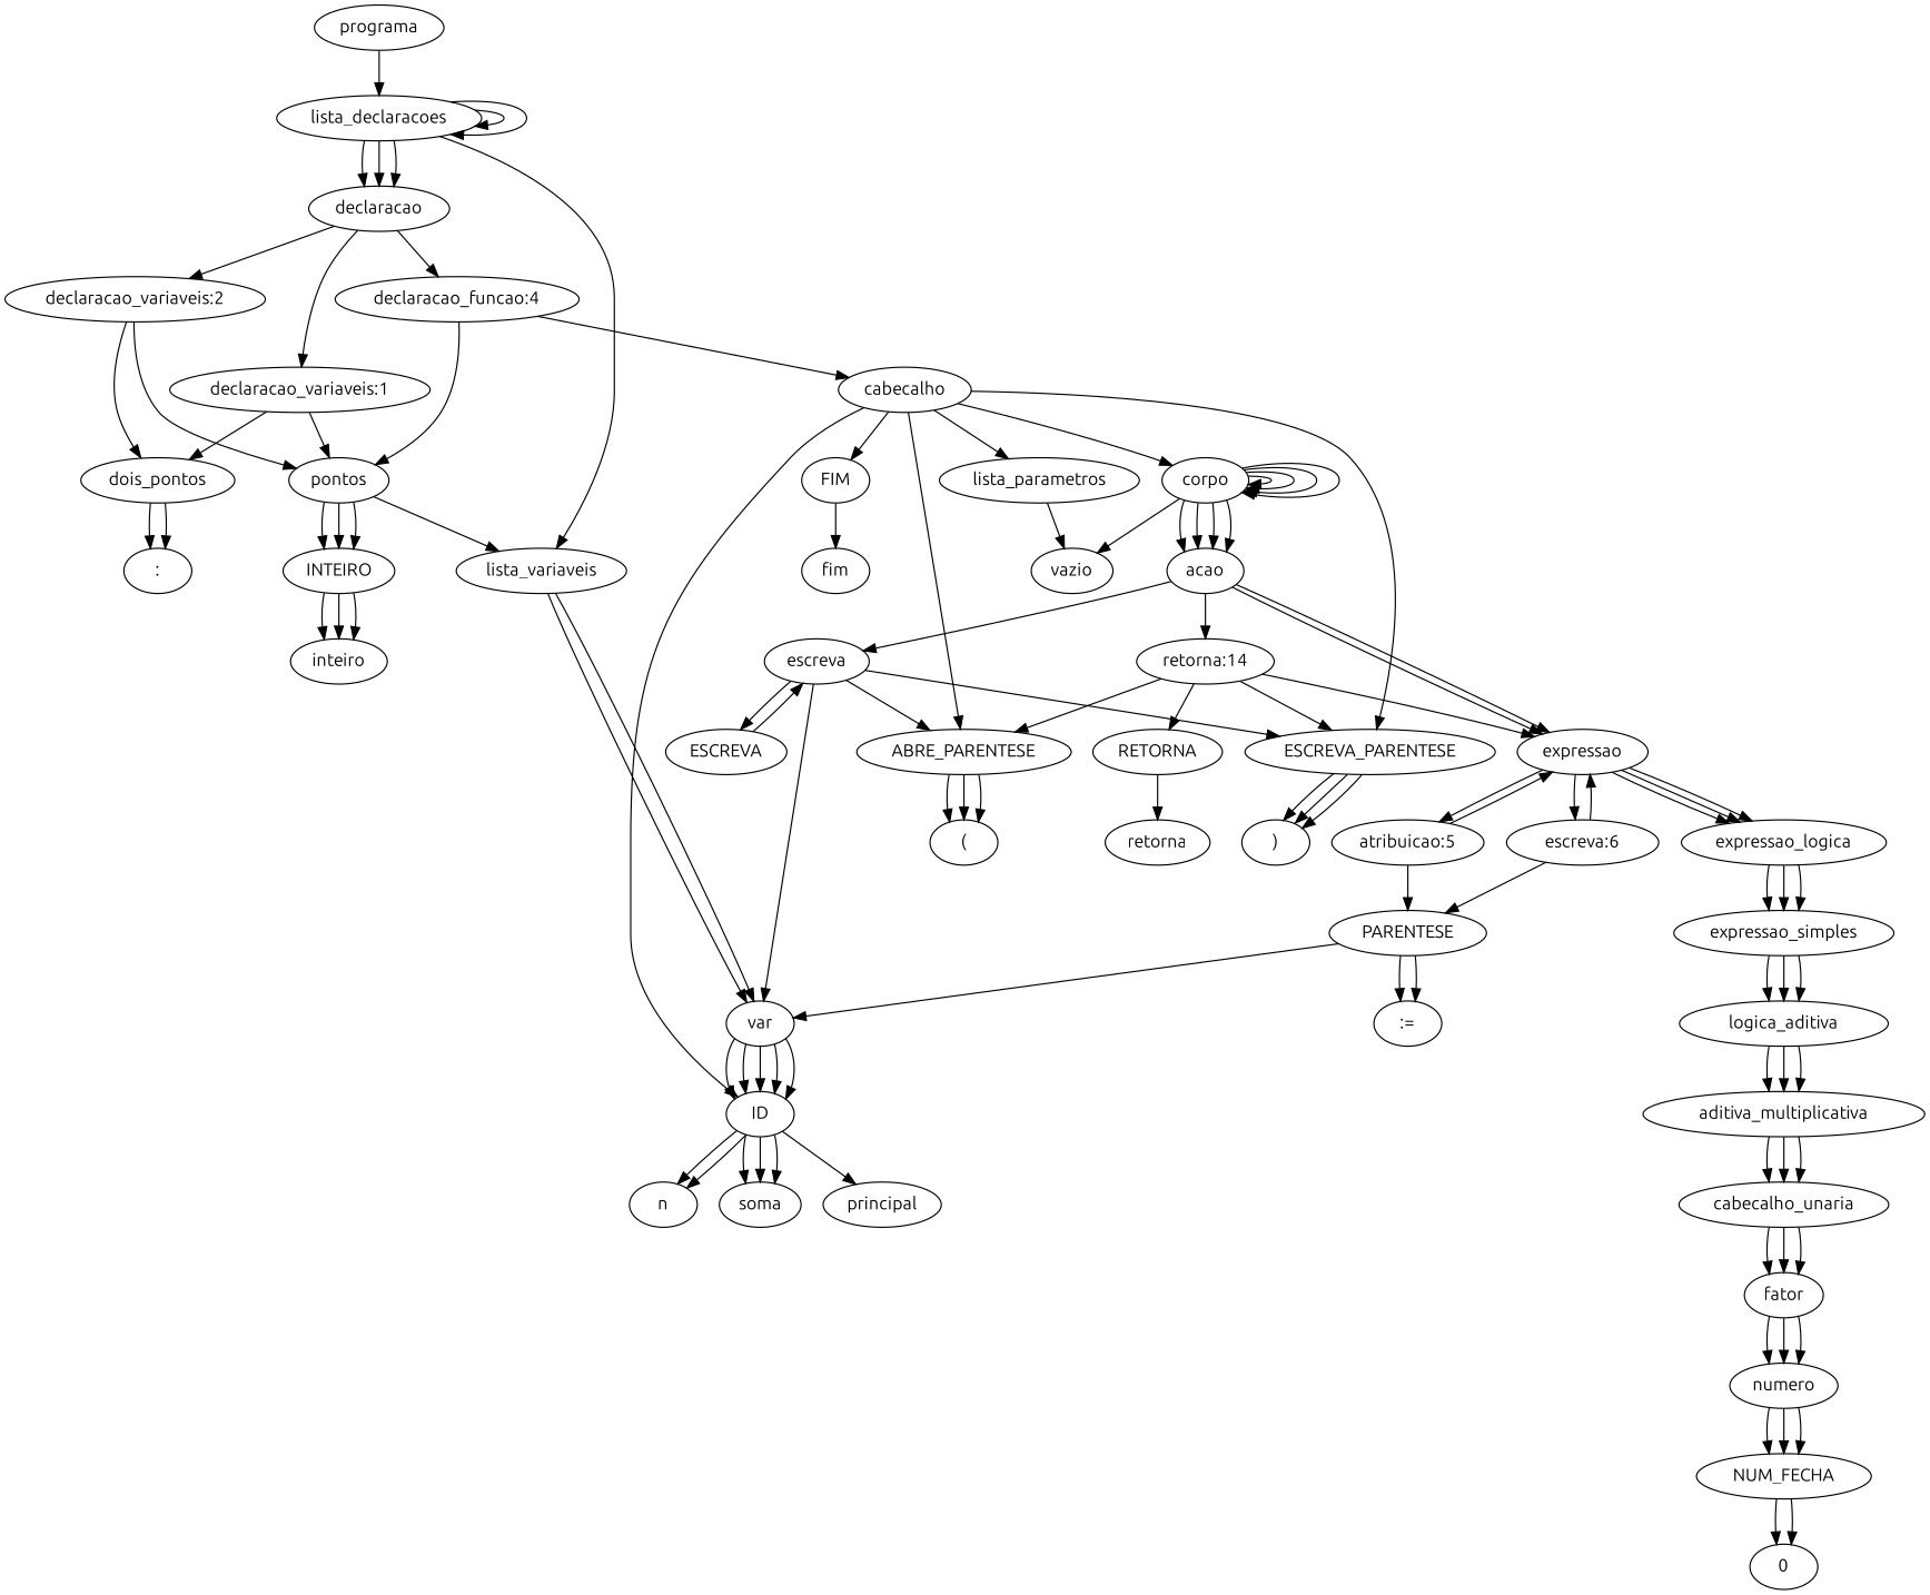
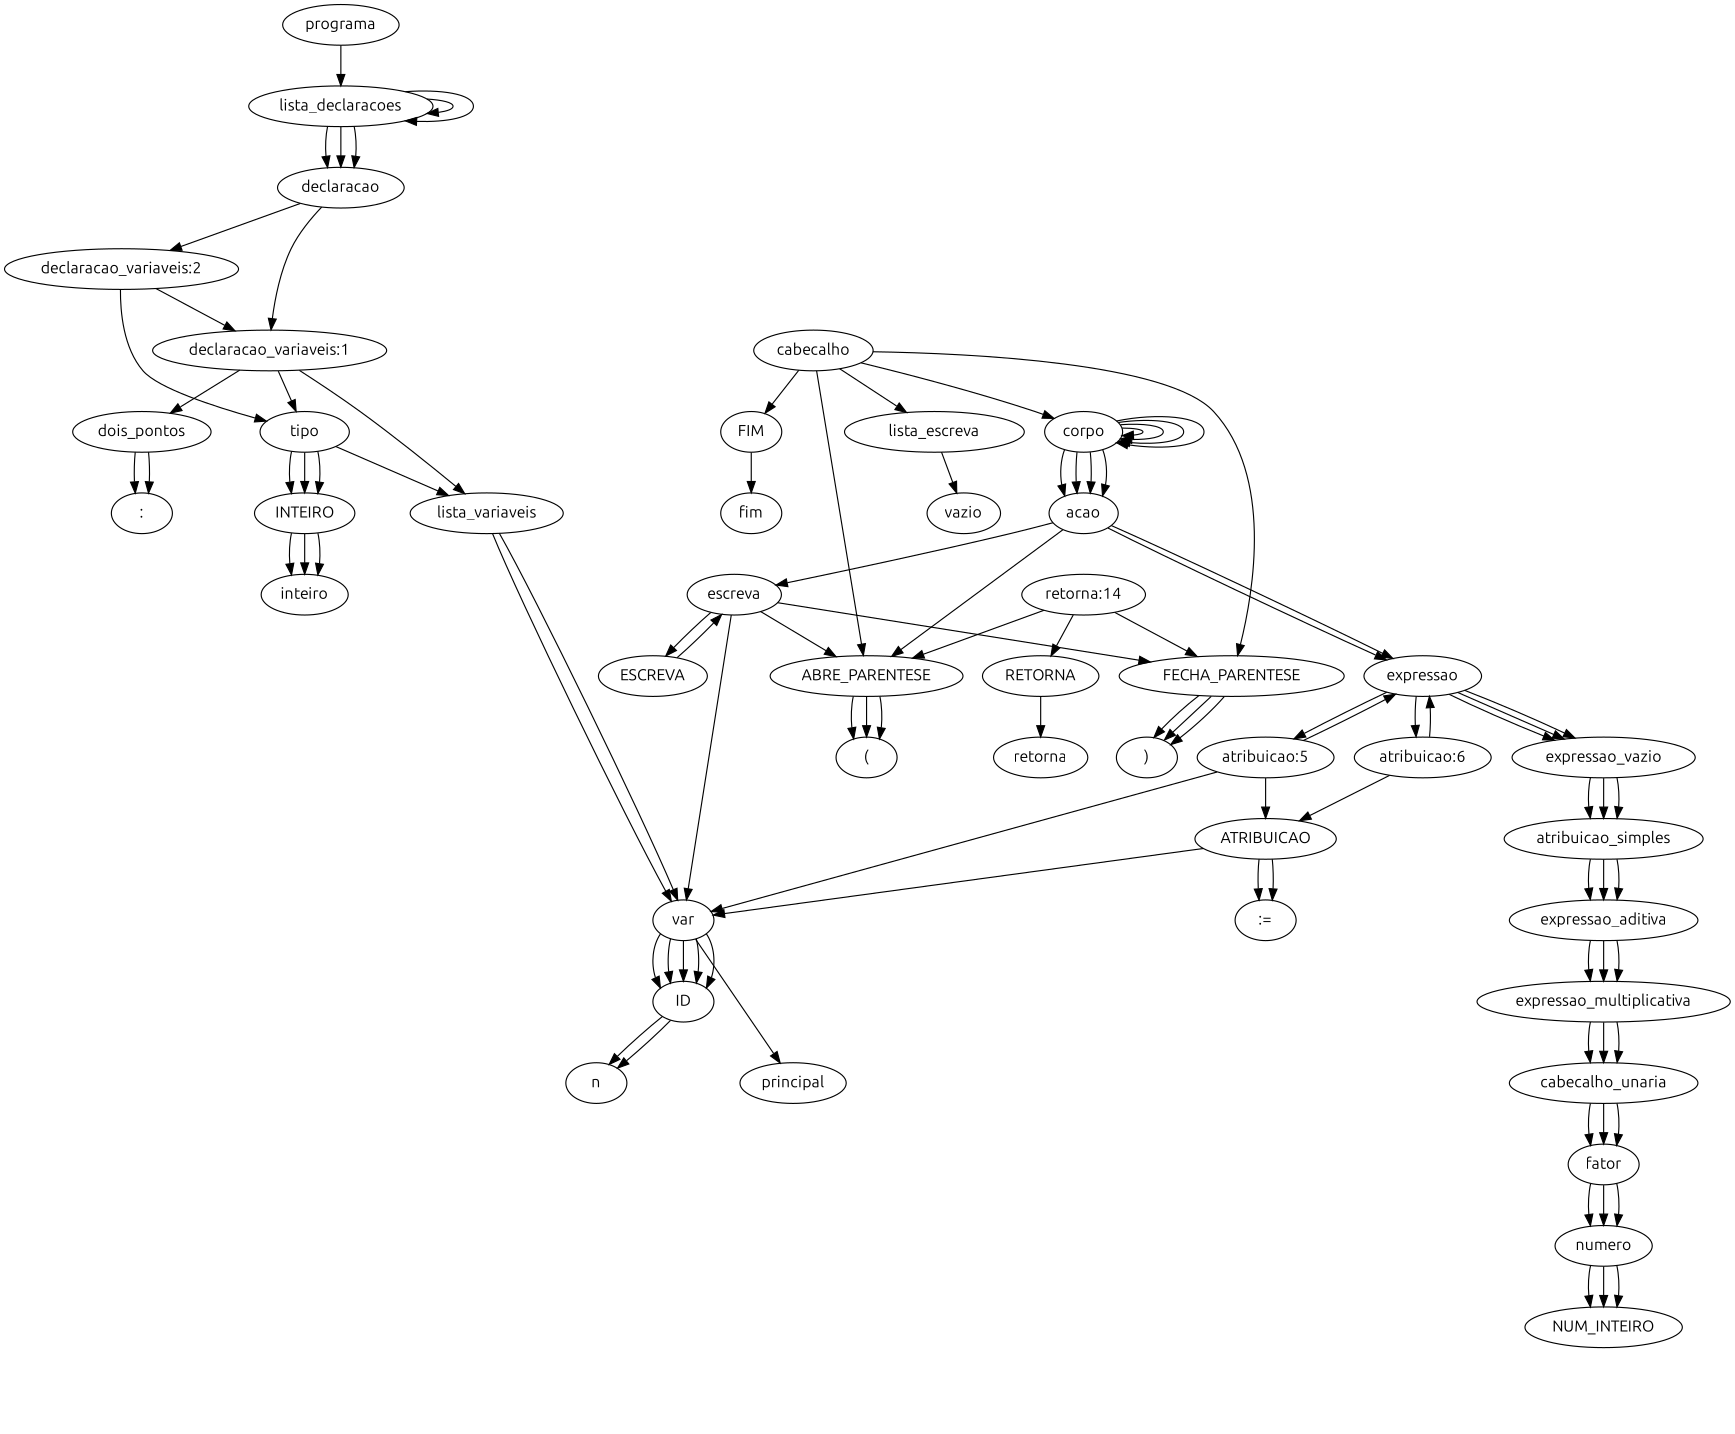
  digraph {
    fontname=Ubuntu
    node [fontname=Ubuntu]
    edge [fontname=Ubuntu]
    programa
    lista_declaracoes
    declaracao
    "declaracao_variaveis:1"
    "declaracao_variaveis:2"
-   "declaracao_funcao:4"
-   tipo [label=pontos]
+   tipo
    dois_pontos
    lista_variaveis
    cabecalho
    INTEIRO
    ":"
    var
    inteiro
    ID
    n
-   soma
    principal
    ABRE_PARENTESE
-   lista_parametros
-   FECHA_PARENTESE [label=ESCREVA_PARENTESE]
+   lista_parametros [label=lista_escreva]
+   FECHA_PARENTESE
    corpo
    FIM
    "("
    vazio
    ")"
    acao
    fim
    expressao
    escreva
    "retorna:14"
    "atribuicao:5"
-   expressao_logica
-   "atribuicao:6" [label="escreva:6"]
+   expressao_logica [label=expressao_vazio]
+   "atribuicao:6"
    ESCREVA
    RETORNA
-   ATRIBUICAO [label=PARENTESE]
-   expressao_simples
+   ATRIBUICAO
+   expressao_simples [label=atribuicao_simples]
    ":="
-   expressao_aditiva [label=logica_aditiva]
-   expressao_multiplicativa [label=aditiva_multiplicativa]
+   expressao_aditiva
+   expressao_multiplicativa
    n42 [label=cabecalho_unaria]
    fator
    numero
-   NUM_INTEIRO [label=NUM_FECHA]
-   0
+   NUM_INTEIRO
    retorna
    programa -> lista_declaracoes
    lista_declaracoes -> lista_declaracoes
    lista_declaracoes -> lista_declaracoes
    lista_declaracoes -> declaracao
    lista_declaracoes -> declaracao
    lista_declaracoes -> declaracao
    declaracao -> "declaracao_variaveis:1"
    declaracao -> "declaracao_variaveis:2"
-   declaracao -> "declaracao_funcao:4"
    "declaracao_variaveis:1" -> tipo
    "declaracao_variaveis:1" -> dois_pontos
-   lista_declaracoes -> lista_variaveis
+   "declaracao_variaveis:1" -> lista_variaveis
    "declaracao_variaveis:2" -> tipo
-   "declaracao_variaveis:2" -> dois_pontos
-   "declaracao_funcao:4" -> tipo
-   "declaracao_funcao:4" -> cabecalho
+   "declaracao_variaveis:2" -> "declaracao_variaveis:1"
    tipo -> lista_variaveis
    tipo -> INTEIRO
    tipo -> INTEIRO
    tipo -> INTEIRO
    dois_pontos -> ":"
    dois_pontos -> ":"
    lista_variaveis -> var
    lista_variaveis -> var
-   cabecalho -> ID
    cabecalho -> ABRE_PARENTESE
    cabecalho -> lista_parametros
    cabecalho -> FECHA_PARENTESE
    cabecalho -> corpo
    cabecalho -> FIM
    INTEIRO -> inteiro
    INTEIRO -> inteiro
    INTEIRO -> inteiro
    var -> ID
    var -> ID
    var -> ID
    var -> ID
    var -> ID
    ID -> n
    ID -> n
-   ID -> soma
-   ID -> soma
-   ID -> soma
-   ID -> principal
+   var -> principal
    ABRE_PARENTESE -> "("
    ABRE_PARENTESE -> "("
    ABRE_PARENTESE -> "("
    lista_parametros -> vazio
    FECHA_PARENTESE -> ")"
    FECHA_PARENTESE -> ")"
    FECHA_PARENTESE -> ")"
    corpo -> corpo
    corpo -> corpo
    corpo -> corpo
    corpo -> corpo
-   corpo -> vazio
    corpo -> acao
    corpo -> acao
    corpo -> acao
    corpo -> acao
    FIM -> fim
    acao -> expressao
    acao -> expressao
    acao -> escreva
-   acao -> "retorna:14"
+   acao -> ABRE_PARENTESE
    expressao -> "atribuicao:5"
    expressao -> expressao_logica
    expressao -> expressao_logica
    expressao -> expressao_logica
    expressao -> "atribuicao:6"
    escreva -> var
    escreva -> ABRE_PARENTESE
    escreva -> FECHA_PARENTESE
    escreva -> ESCREVA
    "retorna:14" -> ABRE_PARENTESE
    "retorna:14" -> FECHA_PARENTESE
-   "retorna:14" -> expressao
    "retorna:14" -> RETORNA
+   "atribuicao:5" -> var
    "atribuicao:5" -> expressao
    "atribuicao:5" -> ATRIBUICAO
    expressao_logica -> expressao_simples
    expressao_logica -> expressao_simples
    expressao_logica -> expressao_simples
    "atribuicao:6" -> expressao
    "atribuicao:6" -> ATRIBUICAO
    ESCREVA -> escreva
    RETORNA -> retorna
    ATRIBUICAO -> var
    ATRIBUICAO -> ":="
    ATRIBUICAO -> ":="
    expressao_simples -> expressao_aditiva
    expressao_simples -> expressao_aditiva
    expressao_simples -> expressao_aditiva
    expressao_aditiva -> expressao_multiplicativa
    expressao_aditiva -> expressao_multiplicativa
    expressao_aditiva -> expressao_multiplicativa
    expressao_multiplicativa -> n42
    expressao_multiplicativa -> n42
    expressao_multiplicativa -> n42
    n42 -> fator
    n42 -> fator
    n42 -> fator
    fator -> numero
    fator -> numero
    fator -> numero
    numero -> NUM_INTEIRO
    numero -> NUM_INTEIRO
    numero -> NUM_INTEIRO
-   NUM_INTEIRO -> 0
-   NUM_INTEIRO -> 0
  }
